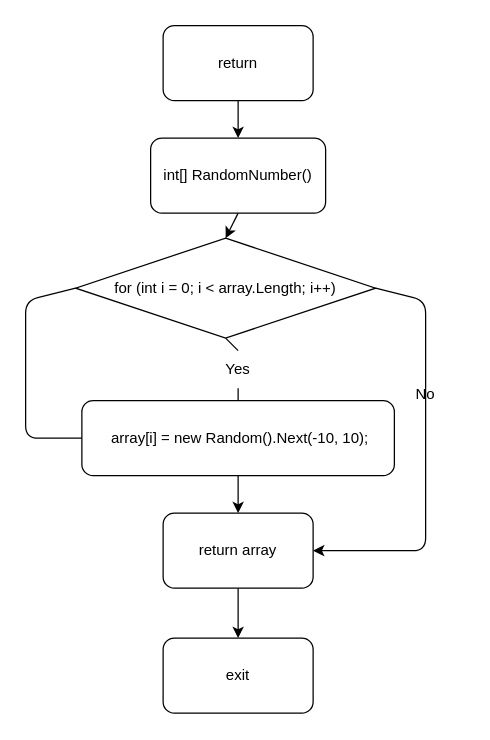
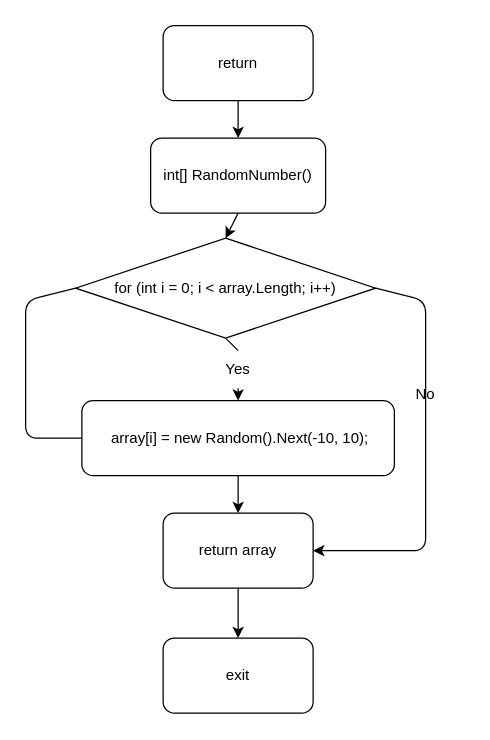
  <mxCell id="0" />
  <mxCell id="1" parent="0" />
  <mxCell id="2" style="edgeStyle=none;html=1;exitX=0.5;exitY=1;exitDx=0;exitDy=0;entryX=0.5;entryY=0;entryDx=0;entryDy=0;" parent="1" source="3" target="6" edge="1"><mxGeometry relative="1" as="geometry" /></mxCell>
  <mxCell id="3" value="return" style="rounded=1;whiteSpace=wrap;html=1;" parent="1" vertex="1"><mxGeometry x="130" y="20" width="120" height="60" as="geometry" /></mxCell>
  <mxCell id="4" value="exit" style="rounded=1;whiteSpace=wrap;html=1;" parent="1" vertex="1"><mxGeometry x="130" y="510" width="120" height="60" as="geometry" /></mxCell>
  <mxCell id="5" style="edgeStyle=none;html=1;exitX=0.5;exitY=1;exitDx=0;exitDy=0;entryX=0.5;entryY=0;entryDx=0;entryDy=0;" parent="1" source="6" target="8" edge="1"><mxGeometry relative="1" as="geometry" /></mxCell>
  <mxCell id="6" value="int[] RandomNumber()" style="rounded=1;whiteSpace=wrap;html=1;" parent="1" vertex="1"><mxGeometry x="120" y="110" width="140" height="60" as="geometry" /></mxCell>
- <mxCell id="7" style="edgeStyle=none;html=1;exitX=0.5;exitY=1;exitDx=0;exitDy=0;entryX=0.5;entryY=0;entryDx=0;entryDy=0;startArrow=none;endArrow=none;" parent="1" source="15" target="10" edge="1"><mxGeometry relative="1" as="geometry" /></mxCell>
+ <mxCell id="7" style="edgeStyle=none;html=1;exitX=0.5;exitY=1;exitDx=0;exitDy=0;entryX=0.5;entryY=0;entryDx=0;entryDy=0;startArrow=none;" parent="1" source="15" target="10" edge="1"><mxGeometry relative="1" as="geometry" /></mxCell>
  <mxCell id="8" value="for (int i = 0; i &amp;lt; array.Length; i++)" style="rhombus;whiteSpace=wrap;html=1;" parent="1" vertex="1"><mxGeometry x="60" y="190" width="240" height="80" as="geometry" /></mxCell>
  <mxCell id="9" style="edgeStyle=none;html=1;exitX=0.5;exitY=1;exitDx=0;exitDy=0;" parent="1" source="10" target="12" edge="1"><mxGeometry relative="1" as="geometry" /></mxCell>
  <mxCell id="10" value="&amp;nbsp;array[i] = new Random().Next(-10, 10);" style="rounded=1;whiteSpace=wrap;html=1;" parent="1" vertex="1"><mxGeometry x="65" y="320" width="250" height="60" as="geometry" /></mxCell>
  <mxCell id="11" style="edgeStyle=none;html=1;exitX=0.5;exitY=1;exitDx=0;exitDy=0;entryX=0.5;entryY=0;entryDx=0;entryDy=0;" parent="1" source="12" target="4" edge="1"><mxGeometry relative="1" as="geometry" /></mxCell>
  <mxCell id="12" value="return array" style="rounded=1;whiteSpace=wrap;html=1;" parent="1" vertex="1"><mxGeometry x="130" y="410" width="120" height="60" as="geometry" /></mxCell>
  <mxCell id="13" value="" style="endArrow=none;html=1;exitX=0;exitY=0.5;exitDx=0;exitDy=0;entryX=0;entryY=0.5;entryDx=0;entryDy=0;" parent="1" source="8" target="10" edge="1"><mxGeometry width="50" height="50" relative="1" as="geometry"><mxPoint x="160" y="360" as="sourcePoint" /><mxPoint x="340" y="440" as="targetPoint" /><Array as="points"><mxPoint x="20" y="240" /><mxPoint x="20" y="350" /></Array></mxGeometry></mxCell>
  <mxCell id="14" value="" style="endArrow=classic;html=1;exitX=1;exitY=0.5;exitDx=0;exitDy=0;entryX=1;entryY=0.5;entryDx=0;entryDy=0;" parent="1" source="8" target="12" edge="1"><mxGeometry width="50" height="50" relative="1" as="geometry"><mxPoint x="160" y="360" as="sourcePoint" /><mxPoint x="210" y="310" as="targetPoint" /><Array as="points"><mxPoint x="340" y="240" /><mxPoint x="340" y="340" /><mxPoint x="340" y="440" /></Array></mxGeometry></mxCell>
  <mxCell id="15" value="Yes" style="text;html=1;strokeColor=none;fillColor=none;align=center;verticalAlign=middle;whiteSpace=wrap;rounded=0;" parent="1" vertex="1"><mxGeometry x="160" y="280" width="60" height="30" as="geometry" /></mxCell>
  <mxCell id="16" value="" style="edgeStyle=none;html=1;exitX=0.5;exitY=1;exitDx=0;exitDy=0;entryX=0.5;entryY=0;entryDx=0;entryDy=0;endArrow=none;" parent="1" source="8" target="15" edge="1"><mxGeometry relative="1" as="geometry"><mxPoint x="190" y="280" as="sourcePoint" /><mxPoint x="190" y="320" as="targetPoint" /></mxGeometry></mxCell>
  <mxCell id="17" value="No" style="text;html=1;strokeColor=none;fillColor=none;align=center;verticalAlign=middle;whiteSpace=wrap;rounded=0;" parent="1" vertex="1"><mxGeometry x="310" y="300" width="60" height="30" as="geometry" /></mxCell>
